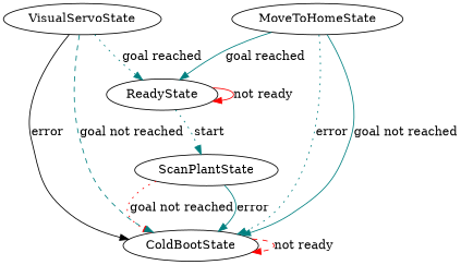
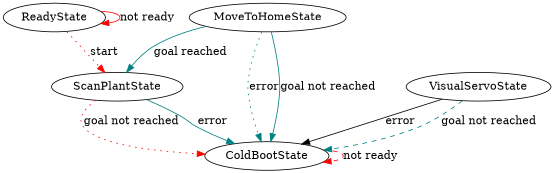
  digraph {
    edge [color=teal style=solid]
    ColdBootState
    ReadyState
    ScanPlantState
    VisualServoState
    MoveToHomeState
    ColdBootState -> ColdBootState [color=red label="not ready" style=dashed]
    ReadyState -> ReadyState [color=red label="not ready"]
-   ReadyState -> ScanPlantState [label=start style=dotted]
+   ReadyState -> ScanPlantState [color=red label=start style=dotted]
    ScanPlantState -> ColdBootState [color=red label="goal not reached" style=dotted]
    ScanPlantState -> ColdBootState [label=error]
    VisualServoState -> ColdBootState [color=black label=error]
    VisualServoState -> ColdBootState [label="goal not reached" style=dashed]
-   VisualServoState -> ReadyState [label="goal reached" style=dotted]
    MoveToHomeState -> ColdBootState [label=error style=dotted]
    MoveToHomeState -> ColdBootState [label="goal not reached"]
-   MoveToHomeState -> ReadyState [label="goal reached"]
+   MoveToHomeState -> ScanPlantState [label="goal reached"]
  }
